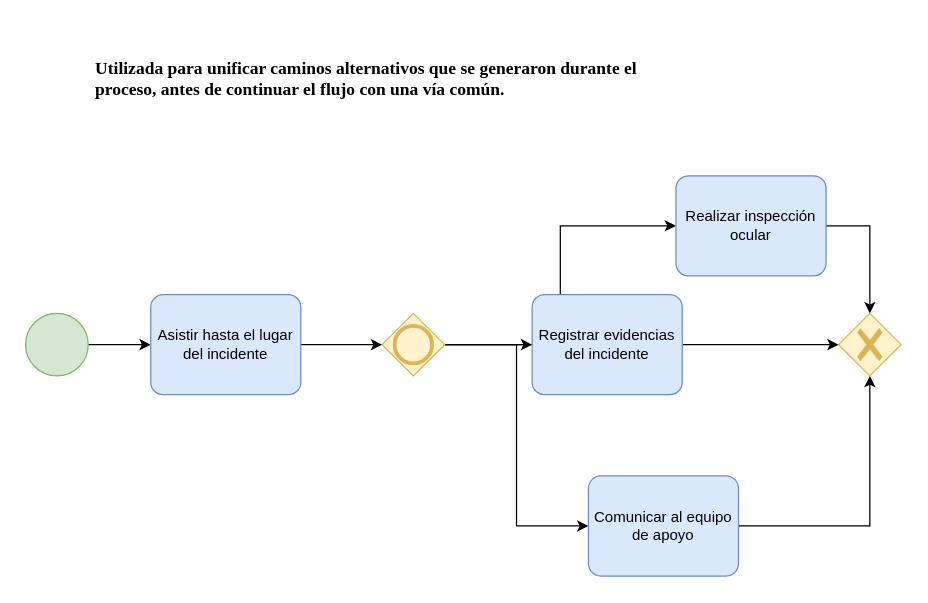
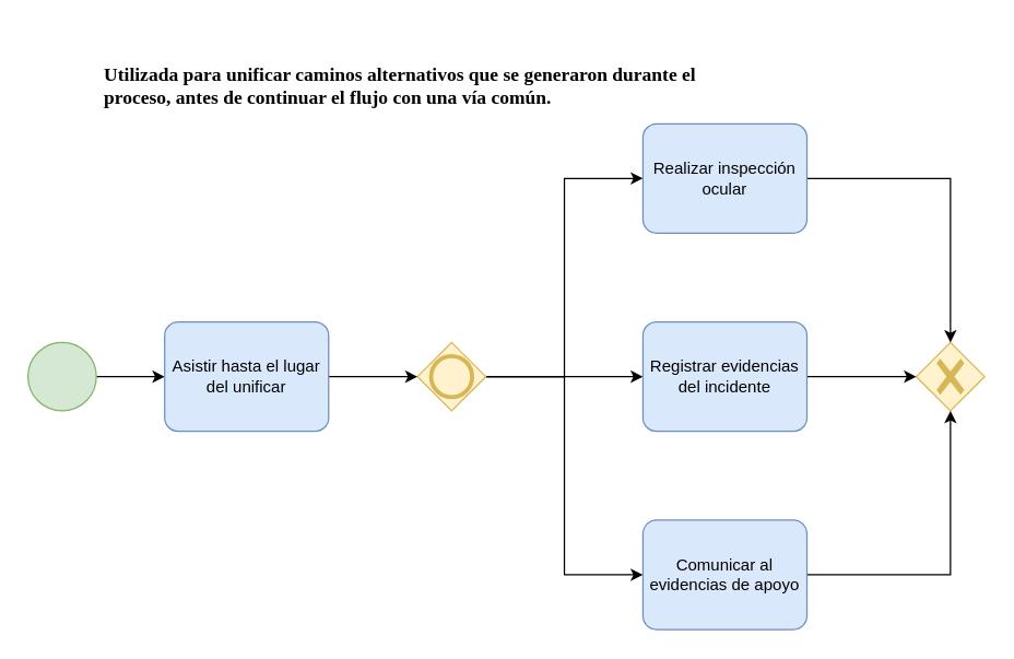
  <mxCell id="0" />
  <mxCell id="1" parent="0" />
  <mxCell id="2" value="" style="edgeStyle=orthogonalEdgeStyle;rounded=0;orthogonalLoop=1;jettySize=auto;html=1;" edge="1" parent="1" source="3" target="14"><mxGeometry relative="1" as="geometry" /></mxCell>
  <mxCell id="3" value="" style="points=[[0.145,0.145,0],[0.5,0,0],[0.855,0.145,0],[1,0.5,0],[0.855,0.855,0],[0.5,1,0],[0.145,0.855,0],[0,0.5,0]];shape=mxgraph.bpmn.event;html=1;verticalLabelPosition=bottom;labelBackgroundColor=#ffffff;verticalAlign=top;align=center;perimeter=ellipsePerimeter;outlineConnect=0;aspect=fixed;outline=standard;symbol=general;fillColor=#d5e8d4;strokeColor=#82b366;" vertex="1" parent="1"><mxGeometry x="20" y="250" width="50" height="50" as="geometry" /></mxCell>
  <mxCell id="4" style="edgeStyle=orthogonalEdgeStyle;rounded=0;orthogonalLoop=1;jettySize=auto;html=1;entryX=0;entryY=0.5;entryDx=0;entryDy=0;entryPerimeter=0;" edge="1" parent="1" source="7" target="10"><mxGeometry relative="1" as="geometry" /></mxCell>
  <mxCell id="5" style="edgeStyle=orthogonalEdgeStyle;rounded=0;orthogonalLoop=1;jettySize=auto;html=1;" edge="1" parent="1" source="7" target="16"><mxGeometry relative="1" as="geometry" /></mxCell>
  <mxCell id="6" style="edgeStyle=orthogonalEdgeStyle;rounded=0;orthogonalLoop=1;jettySize=auto;html=1;entryX=0;entryY=0.5;entryDx=0;entryDy=0;entryPerimeter=0;" edge="1" parent="1" source="7" target="12"><mxGeometry relative="1" as="geometry" /></mxCell>
  <mxCell id="7" value="" style="points=[[0.25,0.25,0],[0.5,0,0],[0.75,0.25,0],[1,0.5,0],[0.75,0.75,0],[0.5,1,0],[0.25,0.75,0],[0,0.5,0]];shape=mxgraph.bpmn.gateway2;html=1;verticalLabelPosition=bottom;labelBackgroundColor=#ffffff;verticalAlign=top;align=center;perimeter=rhombusPerimeter;outlineConnect=0;outline=end;symbol=general;fillColor=#fff2cc;strokeColor=#d6b656;" vertex="1" parent="1"><mxGeometry x="305" y="250" width="50" height="50" as="geometry" /></mxCell>
  <mxCell id="8" value="" style="points=[[0.25,0.25,0],[0.5,0,0],[0.75,0.25,0],[1,0.5,0],[0.75,0.75,0],[0.5,1,0],[0.25,0.75,0],[0,0.5,0]];shape=mxgraph.bpmn.gateway2;html=1;verticalLabelPosition=bottom;labelBackgroundColor=#ffffff;verticalAlign=top;align=center;perimeter=rhombusPerimeter;outlineConnect=0;outline=none;symbol=none;gwType=exclusive;fillColor=#fff2cc;strokeColor=#d6b656;" vertex="1" parent="1"><mxGeometry x="670" y="250" width="50" height="50" as="geometry" /></mxCell>
  <mxCell id="9" style="edgeStyle=orthogonalEdgeStyle;rounded=0;orthogonalLoop=1;jettySize=auto;html=1;entryX=0.5;entryY=0;entryDx=0;entryDy=0;entryPerimeter=0;" edge="1" parent="1" source="10" target="8"><mxGeometry relative="1" as="geometry" /></mxCell>
- <mxCell id="10" value="Realizar inspección ocular" style="points=[[0.25,0,0],[0.5,0,0],[0.75,0,0],[1,0.25,0],[1,0.5,0],[1,0.75,0],[0.75,1,0],[0.5,1,0],[0.25,1,0],[0,0.75,0],[0,0.5,0],[0,0.25,0]];shape=mxgraph.bpmn.task;whiteSpace=wrap;rectStyle=rounded;size=10;html=1;taskMarker=abstract;fillColor=#dae8fc;strokeColor=#6c8ebf;" vertex="1" parent="1"><mxGeometry x="540" y="140" width="120" height="80" as="geometry" /></mxCell>
+ <mxCell id="10" value="Realizar inspección ocular" style="points=[[0.25,0,0],[0.5,0,0],[0.75,0,0],[1,0.25,0],[1,0.5,0],[1,0.75,0],[0.75,1,0],[0.5,1,0],[0.25,1,0],[0,0.75,0],[0,0.5,0],[0,0.25,0]];shape=mxgraph.bpmn.task;whiteSpace=wrap;rectStyle=rounded;size=10;html=1;taskMarker=abstract;fillColor=#dae8fc;strokeColor=#6c8ebf;" vertex="1" parent="1"><mxGeometry x="470" y="90" width="120" height="80" as="geometry" /></mxCell>
  <mxCell id="11" style="edgeStyle=orthogonalEdgeStyle;rounded=0;orthogonalLoop=1;jettySize=auto;html=1;entryX=0.5;entryY=1;entryDx=0;entryDy=0;entryPerimeter=0;" edge="1" parent="1" source="12" target="8"><mxGeometry relative="1" as="geometry" /></mxCell>
- <mxCell id="12" value="Comunicar al equipo de apoyo" style="points=[[0.25,0,0],[0.5,0,0],[0.75,0,0],[1,0.25,0],[1,0.5,0],[1,0.75,0],[0.75,1,0],[0.5,1,0],[0.25,1,0],[0,0.75,0],[0,0.5,0],[0,0.25,0]];shape=mxgraph.bpmn.task;whiteSpace=wrap;rectStyle=rounded;size=10;html=1;taskMarker=abstract;fillColor=#dae8fc;strokeColor=#6c8ebf;" vertex="1" parent="1"><mxGeometry x="470" y="380" width="120" height="80" as="geometry" /></mxCell>
+ <mxCell id="12" value="Comunicar al evidencias de apoyo" style="points=[[0.25,0,0],[0.5,0,0],[0.75,0,0],[1,0.25,0],[1,0.5,0],[1,0.75,0],[0.75,1,0],[0.5,1,0],[0.25,1,0],[0,0.75,0],[0,0.5,0],[0,0.25,0]];shape=mxgraph.bpmn.task;whiteSpace=wrap;rectStyle=rounded;size=10;html=1;taskMarker=abstract;fillColor=#dae8fc;strokeColor=#6c8ebf;" vertex="1" parent="1"><mxGeometry x="470" y="380" width="120" height="80" as="geometry" /></mxCell>
  <mxCell id="13" value="" style="edgeStyle=orthogonalEdgeStyle;rounded=0;orthogonalLoop=1;jettySize=auto;html=1;" edge="1" parent="1" source="14" target="7"><mxGeometry relative="1" as="geometry" /></mxCell>
- <mxCell id="14" value="Asistir hasta el lugar del incidente" style="points=[[0.25,0,0],[0.5,0,0],[0.75,0,0],[1,0.25,0],[1,0.5,0],[1,0.75,0],[0.75,1,0],[0.5,1,0],[0.25,1,0],[0,0.75,0],[0,0.5,0],[0,0.25,0]];shape=mxgraph.bpmn.task;whiteSpace=wrap;rectStyle=rounded;size=10;html=1;taskMarker=abstract;fillColor=#dae8fc;strokeColor=#6c8ebf;" vertex="1" parent="1"><mxGeometry x="120" y="235" width="120" height="80" as="geometry" /></mxCell>
+ <mxCell id="14" value="Asistir hasta el lugar del unificar" style="points=[[0.25,0,0],[0.5,0,0],[0.75,0,0],[1,0.25,0],[1,0.5,0],[1,0.75,0],[0.75,1,0],[0.5,1,0],[0.25,1,0],[0,0.75,0],[0,0.5,0],[0,0.25,0]];shape=mxgraph.bpmn.task;whiteSpace=wrap;rectStyle=rounded;size=10;html=1;taskMarker=abstract;fillColor=#dae8fc;strokeColor=#6c8ebf;" vertex="1" parent="1"><mxGeometry x="120" y="235" width="120" height="80" as="geometry" /></mxCell>
  <mxCell id="15" value="" style="edgeStyle=orthogonalEdgeStyle;rounded=0;orthogonalLoop=1;jettySize=auto;html=1;" edge="1" parent="1" source="16" target="8"><mxGeometry relative="1" as="geometry" /></mxCell>
- <mxCell id="16" value="Registrar evidencias del incidente" style="points=[[0.25,0,0],[0.5,0,0],[0.75,0,0],[1,0.25,0],[1,0.5,0],[1,0.75,0],[0.75,1,0],[0.5,1,0],[0.25,1,0],[0,0.75,0],[0,0.5,0],[0,0.25,0]];shape=mxgraph.bpmn.task;whiteSpace=wrap;rectStyle=rounded;size=10;html=1;taskMarker=abstract;fillColor=#dae8fc;strokeColor=#6c8ebf;" vertex="1" parent="1"><mxGeometry x="425" y="235" width="120" height="80" as="geometry" /></mxCell>
+ <mxCell id="16" value="Registrar evidencias del incidente" style="points=[[0.25,0,0],[0.5,0,0],[0.75,0,0],[1,0.25,0],[1,0.5,0],[1,0.75,0],[0.75,1,0],[0.5,1,0],[0.25,1,0],[0,0.75,0],[0,0.5,0],[0,0.25,0]];shape=mxgraph.bpmn.task;whiteSpace=wrap;rectStyle=rounded;size=10;html=1;taskMarker=abstract;fillColor=#dae8fc;strokeColor=#6c8ebf;" vertex="1" parent="1"><mxGeometry x="470" y="235" width="120" height="80" as="geometry" /></mxCell>
  <mxCell id="17" value="&lt;h4 style=&quot;font-size: 14px;&quot;&gt;&lt;font style=&quot;font-size: 14px;&quot; face=&quot;Georgia&quot;&gt;Utilizada para unificar caminos alternativos que se generaron durante el&lt;br&gt;proceso, antes de continuar el flujo con una vía común.&lt;/font&gt;&lt;/h4&gt;" style="text;whiteSpace=wrap;html=1;" vertex="1" parent="1"><mxGeometry x="74" y="20" width="620" height="50" as="geometry" /></mxCell>
